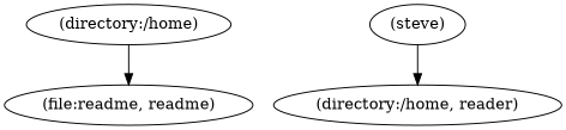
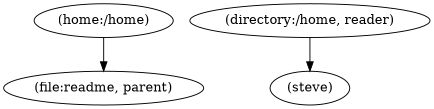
  digraph {
-   n1 [label="(file:readme, readme)"]
-   n2 [label="(directory:/home)"]
+   n1 [label="(file:readme, parent)"]
+   n2 [label="(home:/home)"]
    n3 [label="(directory:/home, reader)"]
    n4 [label="(steve)"]
    n2 -> n1
-   n4 -> n3
+   n3 -> n4
  }
